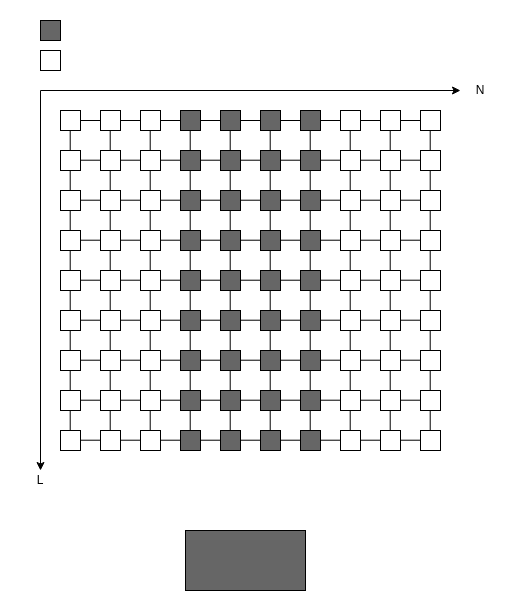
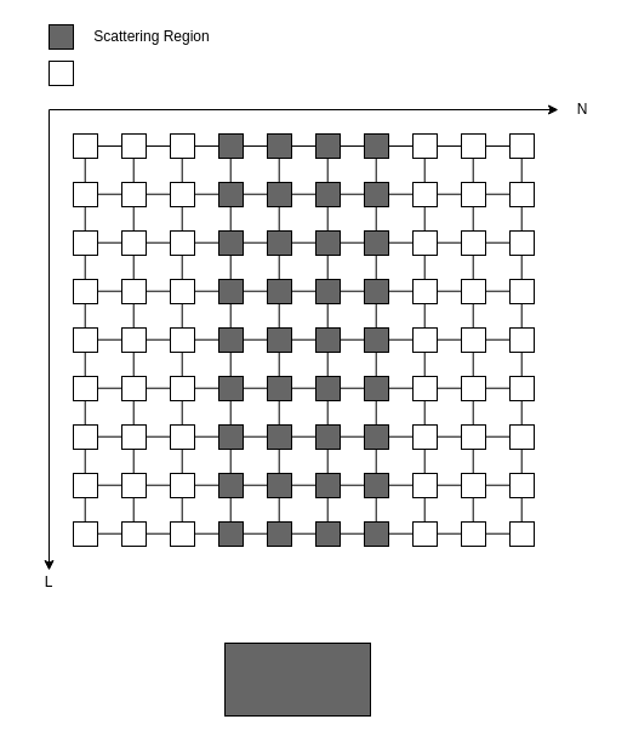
  <mxCell id="0" />
  <mxCell id="1" parent="0" />
  <mxCell id="2" value="" style="endArrow=none;html=1;" edge="1" parent="1"><mxGeometry width="50" height="50" relative="1" as="geometry"><mxPoint x="389.71" y="440" as="sourcePoint" /><mxPoint x="389.71" y="120" as="targetPoint" /></mxGeometry></mxCell>
  <mxCell id="3" value="" style="endArrow=none;html=1;" edge="1" parent="1"><mxGeometry width="50" height="50" relative="1" as="geometry"><mxPoint x="349.71" y="440" as="sourcePoint" /><mxPoint x="349.71" y="120" as="targetPoint" /></mxGeometry></mxCell>
  <mxCell id="4" value="" style="endArrow=none;html=1;" edge="1" parent="1"><mxGeometry width="50" height="50" relative="1" as="geometry"><mxPoint x="309.71" y="440" as="sourcePoint" /><mxPoint x="309.71" y="120" as="targetPoint" /></mxGeometry></mxCell>
  <mxCell id="5" value="" style="endArrow=none;html=1;" edge="1" parent="1"><mxGeometry width="50" height="50" relative="1" as="geometry"><mxPoint x="269.71" y="440" as="sourcePoint" /><mxPoint x="269.71" y="120" as="targetPoint" /></mxGeometry></mxCell>
  <mxCell id="6" value="" style="endArrow=none;html=1;" edge="1" parent="1"><mxGeometry width="50" height="50" relative="1" as="geometry"><mxPoint x="229.71" y="440" as="sourcePoint" /><mxPoint x="229.71" y="120" as="targetPoint" /></mxGeometry></mxCell>
  <mxCell id="7" value="" style="endArrow=none;html=1;" edge="1" parent="1"><mxGeometry width="50" height="50" relative="1" as="geometry"><mxPoint x="189.71" y="440" as="sourcePoint" /><mxPoint x="189.71" y="120" as="targetPoint" /></mxGeometry></mxCell>
  <mxCell id="8" value="" style="endArrow=none;html=1;" edge="1" parent="1"><mxGeometry width="50" height="50" relative="1" as="geometry"><mxPoint x="149.71" y="440" as="sourcePoint" /><mxPoint x="149.71" y="120" as="targetPoint" /></mxGeometry></mxCell>
  <mxCell id="9" value="" style="endArrow=none;html=1;" edge="1" parent="1"><mxGeometry width="50" height="50" relative="1" as="geometry"><mxPoint x="109.71" y="440" as="sourcePoint" /><mxPoint x="109.71" y="120" as="targetPoint" /></mxGeometry></mxCell>
  <mxCell id="10" value="" style="endArrow=none;html=1;" edge="1" parent="1"><mxGeometry width="50" height="50" relative="1" as="geometry"><mxPoint x="69.71" y="440" as="sourcePoint" /><mxPoint x="69.71" y="120" as="targetPoint" /></mxGeometry></mxCell>
  <mxCell id="11" value="" style="endArrow=none;html=1;" edge="1" parent="1"><mxGeometry width="50" height="50" relative="1" as="geometry"><mxPoint x="429.71" y="440" as="sourcePoint" /><mxPoint x="429.71" y="120" as="targetPoint" /></mxGeometry></mxCell>
  <mxCell id="12" value="" style="endArrow=none;html=1;" edge="1" parent="1"><mxGeometry width="50" height="50" relative="1" as="geometry"><mxPoint x="70" y="159.71" as="sourcePoint" /><mxPoint x="420" y="159.71" as="targetPoint" /></mxGeometry></mxCell>
  <mxCell id="13" value="" style="endArrow=none;html=1;" edge="1" parent="1"><mxGeometry width="50" height="50" relative="1" as="geometry"><mxPoint x="80" y="199.71" as="sourcePoint" /><mxPoint x="430" y="199.71" as="targetPoint" /></mxGeometry></mxCell>
  <mxCell id="14" value="" style="endArrow=none;html=1;" edge="1" parent="1"><mxGeometry width="50" height="50" relative="1" as="geometry"><mxPoint x="80" y="239.71" as="sourcePoint" /><mxPoint x="430" y="239.71" as="targetPoint" /></mxGeometry></mxCell>
  <mxCell id="15" value="" style="endArrow=none;html=1;" edge="1" parent="1"><mxGeometry width="50" height="50" relative="1" as="geometry"><mxPoint x="80" y="279.71" as="sourcePoint" /><mxPoint x="430" y="279.71" as="targetPoint" /></mxGeometry></mxCell>
  <mxCell id="16" value="" style="endArrow=none;html=1;" edge="1" parent="1"><mxGeometry width="50" height="50" relative="1" as="geometry"><mxPoint x="80" y="319.71" as="sourcePoint" /><mxPoint x="430" y="319.71" as="targetPoint" /></mxGeometry></mxCell>
  <mxCell id="17" value="" style="endArrow=none;html=1;" edge="1" parent="1"><mxGeometry width="50" height="50" relative="1" as="geometry"><mxPoint x="80" y="359.71" as="sourcePoint" /><mxPoint x="430" y="359.71" as="targetPoint" /></mxGeometry></mxCell>
  <mxCell id="18" value="" style="endArrow=none;html=1;" edge="1" parent="1"><mxGeometry width="50" height="50" relative="1" as="geometry"><mxPoint x="70" y="399.71" as="sourcePoint" /><mxPoint x="420" y="399.71" as="targetPoint" /></mxGeometry></mxCell>
  <mxCell id="19" value="" style="endArrow=none;html=1;" edge="1" parent="1"><mxGeometry width="50" height="50" relative="1" as="geometry"><mxPoint x="80" y="439.71" as="sourcePoint" /><mxPoint x="430" y="439.71" as="targetPoint" /></mxGeometry></mxCell>
  <mxCell id="20" value="" style="endArrow=none;html=1;" edge="1" parent="1" source="21"><mxGeometry width="50" height="50" relative="1" as="geometry"><mxPoint x="270" y="119.71" as="sourcePoint" /><mxPoint x="430" y="120" as="targetPoint" /></mxGeometry></mxCell>
  <mxCell id="21" value="" style="whiteSpace=wrap;html=1;aspect=fixed;" vertex="1" parent="1"><mxGeometry x="60" y="110" width="20" height="20" as="geometry" /></mxCell>
  <mxCell id="22" value="" style="whiteSpace=wrap;html=1;aspect=fixed;" vertex="1" parent="1"><mxGeometry x="60" y="150" width="20" height="20" as="geometry" /></mxCell>
  <mxCell id="23" value="" style="whiteSpace=wrap;html=1;aspect=fixed;" vertex="1" parent="1"><mxGeometry x="60" y="190" width="20" height="20" as="geometry" /></mxCell>
  <mxCell id="24" value="" style="whiteSpace=wrap;html=1;aspect=fixed;" vertex="1" parent="1"><mxGeometry x="60" y="230" width="20" height="20" as="geometry" /></mxCell>
  <mxCell id="25" value="" style="whiteSpace=wrap;html=1;aspect=fixed;" vertex="1" parent="1"><mxGeometry x="60" y="270" width="20" height="20" as="geometry" /></mxCell>
  <mxCell id="26" value="" style="whiteSpace=wrap;html=1;aspect=fixed;" vertex="1" parent="1"><mxGeometry x="60" y="310" width="20" height="20" as="geometry" /></mxCell>
  <mxCell id="27" value="" style="whiteSpace=wrap;html=1;aspect=fixed;" vertex="1" parent="1"><mxGeometry x="60" y="350" width="20" height="20" as="geometry" /></mxCell>
  <mxCell id="28" value="" style="whiteSpace=wrap;html=1;aspect=fixed;" vertex="1" parent="1"><mxGeometry x="60" y="390" width="20" height="20" as="geometry" /></mxCell>
  <mxCell id="29" value="" style="whiteSpace=wrap;html=1;aspect=fixed;" vertex="1" parent="1"><mxGeometry x="60" y="430" width="20" height="20" as="geometry" /></mxCell>
  <mxCell id="30" value="" style="whiteSpace=wrap;html=1;aspect=fixed;" vertex="1" parent="1"><mxGeometry x="100" y="110" width="20" height="20" as="geometry" /></mxCell>
  <mxCell id="31" value="" style="whiteSpace=wrap;html=1;aspect=fixed;" vertex="1" parent="1"><mxGeometry x="100" y="150" width="20" height="20" as="geometry" /></mxCell>
  <mxCell id="32" value="" style="whiteSpace=wrap;html=1;aspect=fixed;" vertex="1" parent="1"><mxGeometry x="100" y="190" width="20" height="20" as="geometry" /></mxCell>
  <mxCell id="33" value="" style="whiteSpace=wrap;html=1;aspect=fixed;" vertex="1" parent="1"><mxGeometry x="100" y="230" width="20" height="20" as="geometry" /></mxCell>
  <mxCell id="34" value="" style="whiteSpace=wrap;html=1;aspect=fixed;" vertex="1" parent="1"><mxGeometry x="100" y="270" width="20" height="20" as="geometry" /></mxCell>
  <mxCell id="35" value="" style="whiteSpace=wrap;html=1;aspect=fixed;" vertex="1" parent="1"><mxGeometry x="100" y="310" width="20" height="20" as="geometry" /></mxCell>
  <mxCell id="36" value="" style="whiteSpace=wrap;html=1;aspect=fixed;" vertex="1" parent="1"><mxGeometry x="100" y="350" width="20" height="20" as="geometry" /></mxCell>
  <mxCell id="37" value="" style="whiteSpace=wrap;html=1;aspect=fixed;" vertex="1" parent="1"><mxGeometry x="100" y="390" width="20" height="20" as="geometry" /></mxCell>
  <mxCell id="38" value="" style="whiteSpace=wrap;html=1;aspect=fixed;" vertex="1" parent="1"><mxGeometry x="100" y="430" width="20" height="20" as="geometry" /></mxCell>
  <mxCell id="39" value="" style="whiteSpace=wrap;html=1;aspect=fixed;" vertex="1" parent="1"><mxGeometry x="140" y="110" width="20" height="20" as="geometry" /></mxCell>
  <mxCell id="40" value="" style="whiteSpace=wrap;html=1;aspect=fixed;" vertex="1" parent="1"><mxGeometry x="140" y="150" width="20" height="20" as="geometry" /></mxCell>
  <mxCell id="41" value="" style="whiteSpace=wrap;html=1;aspect=fixed;" vertex="1" parent="1"><mxGeometry x="140" y="190" width="20" height="20" as="geometry" /></mxCell>
  <mxCell id="42" value="" style="whiteSpace=wrap;html=1;aspect=fixed;" vertex="1" parent="1"><mxGeometry x="140" y="230" width="20" height="20" as="geometry" /></mxCell>
  <mxCell id="43" value="" style="whiteSpace=wrap;html=1;aspect=fixed;" vertex="1" parent="1"><mxGeometry x="140" y="270" width="20" height="20" as="geometry" /></mxCell>
  <mxCell id="44" value="" style="whiteSpace=wrap;html=1;aspect=fixed;" vertex="1" parent="1"><mxGeometry x="140" y="310" width="20" height="20" as="geometry" /></mxCell>
  <mxCell id="45" value="" style="whiteSpace=wrap;html=1;aspect=fixed;" vertex="1" parent="1"><mxGeometry x="140" y="350" width="20" height="20" as="geometry" /></mxCell>
  <mxCell id="46" value="" style="whiteSpace=wrap;html=1;aspect=fixed;" vertex="1" parent="1"><mxGeometry x="140" y="390" width="20" height="20" as="geometry" /></mxCell>
  <mxCell id="47" value="" style="whiteSpace=wrap;html=1;aspect=fixed;" vertex="1" parent="1"><mxGeometry x="140" y="430" width="20" height="20" as="geometry" /></mxCell>
  <mxCell id="48" value="" style="whiteSpace=wrap;html=1;aspect=fixed;fillColor=#666666;" vertex="1" parent="1"><mxGeometry x="180" y="110" width="20" height="20" as="geometry" /></mxCell>
  <mxCell id="49" value="" style="whiteSpace=wrap;html=1;aspect=fixed;fillColor=#666666;" vertex="1" parent="1"><mxGeometry x="180" y="150" width="20" height="20" as="geometry" /></mxCell>
  <mxCell id="50" value="" style="whiteSpace=wrap;html=1;aspect=fixed;fillColor=#666666;" vertex="1" parent="1"><mxGeometry x="180" y="190" width="20" height="20" as="geometry" /></mxCell>
  <mxCell id="51" value="" style="whiteSpace=wrap;html=1;aspect=fixed;fillColor=#666666;" vertex="1" parent="1"><mxGeometry x="180" y="230" width="20" height="20" as="geometry" /></mxCell>
  <mxCell id="52" value="" style="whiteSpace=wrap;html=1;aspect=fixed;fillColor=#666666;" vertex="1" parent="1"><mxGeometry x="180" y="270" width="20" height="20" as="geometry" /></mxCell>
  <mxCell id="53" value="" style="whiteSpace=wrap;html=1;aspect=fixed;fillColor=#666666;" vertex="1" parent="1"><mxGeometry x="180" y="310" width="20" height="20" as="geometry" /></mxCell>
  <mxCell id="54" value="" style="whiteSpace=wrap;html=1;aspect=fixed;fillColor=#666666;" vertex="1" parent="1"><mxGeometry x="180" y="350" width="20" height="20" as="geometry" /></mxCell>
  <mxCell id="55" value="" style="whiteSpace=wrap;html=1;aspect=fixed;fillColor=#666666;" vertex="1" parent="1"><mxGeometry x="180" y="390" width="20" height="20" as="geometry" /></mxCell>
  <mxCell id="56" value="" style="whiteSpace=wrap;html=1;aspect=fixed;fillColor=#666666;" vertex="1" parent="1"><mxGeometry x="180" y="430" width="20" height="20" as="geometry" /></mxCell>
  <mxCell id="57" value="" style="whiteSpace=wrap;html=1;aspect=fixed;fillColor=#666666;" vertex="1" parent="1"><mxGeometry x="220" y="110" width="20" height="20" as="geometry" /></mxCell>
  <mxCell id="58" value="" style="whiteSpace=wrap;html=1;aspect=fixed;fillColor=#666666;" vertex="1" parent="1"><mxGeometry x="220" y="150" width="20" height="20" as="geometry" /></mxCell>
  <mxCell id="59" value="" style="whiteSpace=wrap;html=1;aspect=fixed;fillColor=#666666;" vertex="1" parent="1"><mxGeometry x="220" y="190" width="20" height="20" as="geometry" /></mxCell>
  <mxCell id="60" value="" style="whiteSpace=wrap;html=1;aspect=fixed;fillColor=#666666;" vertex="1" parent="1"><mxGeometry x="220" y="230" width="20" height="20" as="geometry" /></mxCell>
  <mxCell id="61" value="" style="whiteSpace=wrap;html=1;aspect=fixed;fillColor=#666666;" vertex="1" parent="1"><mxGeometry x="220" y="270" width="20" height="20" as="geometry" /></mxCell>
  <mxCell id="62" value="" style="whiteSpace=wrap;html=1;aspect=fixed;fillColor=#666666;" vertex="1" parent="1"><mxGeometry x="220" y="310" width="20" height="20" as="geometry" /></mxCell>
  <mxCell id="63" value="" style="whiteSpace=wrap;html=1;aspect=fixed;fillColor=#666666;" vertex="1" parent="1"><mxGeometry x="220" y="350" width="20" height="20" as="geometry" /></mxCell>
  <mxCell id="64" value="" style="whiteSpace=wrap;html=1;aspect=fixed;fillColor=#666666;" vertex="1" parent="1"><mxGeometry x="220" y="390" width="20" height="20" as="geometry" /></mxCell>
  <mxCell id="65" value="" style="whiteSpace=wrap;html=1;aspect=fixed;fillColor=#666666;" vertex="1" parent="1"><mxGeometry x="220" y="430" width="20" height="20" as="geometry" /></mxCell>
  <mxCell id="66" value="" style="whiteSpace=wrap;html=1;aspect=fixed;fillColor=#666666;" vertex="1" parent="1"><mxGeometry x="260" y="110" width="20" height="20" as="geometry" /></mxCell>
  <mxCell id="67" value="" style="whiteSpace=wrap;html=1;aspect=fixed;fillColor=#666666;" vertex="1" parent="1"><mxGeometry x="260" y="150" width="20" height="20" as="geometry" /></mxCell>
  <mxCell id="68" value="" style="whiteSpace=wrap;html=1;aspect=fixed;fillColor=#666666;" vertex="1" parent="1"><mxGeometry x="260" y="190" width="20" height="20" as="geometry" /></mxCell>
  <mxCell id="69" value="" style="whiteSpace=wrap;html=1;aspect=fixed;fillColor=#666666;" vertex="1" parent="1"><mxGeometry x="260" y="230" width="20" height="20" as="geometry" /></mxCell>
  <mxCell id="70" value="" style="whiteSpace=wrap;html=1;aspect=fixed;fillColor=#666666;" vertex="1" parent="1"><mxGeometry x="260" y="270" width="20" height="20" as="geometry" /></mxCell>
  <mxCell id="71" value="" style="whiteSpace=wrap;html=1;aspect=fixed;fillColor=#666666;" vertex="1" parent="1"><mxGeometry x="260" y="310" width="20" height="20" as="geometry" /></mxCell>
  <mxCell id="72" value="" style="whiteSpace=wrap;html=1;aspect=fixed;fillColor=#666666;" vertex="1" parent="1"><mxGeometry x="260" y="350" width="20" height="20" as="geometry" /></mxCell>
  <mxCell id="73" value="" style="whiteSpace=wrap;html=1;aspect=fixed;fillColor=#666666;" vertex="1" parent="1"><mxGeometry x="260" y="390" width="20" height="20" as="geometry" /></mxCell>
  <mxCell id="74" value="" style="whiteSpace=wrap;html=1;aspect=fixed;fillColor=#666666;" vertex="1" parent="1"><mxGeometry x="260" y="430" width="20" height="20" as="geometry" /></mxCell>
  <mxCell id="75" value="" style="whiteSpace=wrap;html=1;aspect=fixed;fillColor=#666666;" vertex="1" parent="1"><mxGeometry x="300" y="110" width="20" height="20" as="geometry" /></mxCell>
  <mxCell id="76" value="" style="whiteSpace=wrap;html=1;aspect=fixed;fillColor=#666666;" vertex="1" parent="1"><mxGeometry x="300" y="150" width="20" height="20" as="geometry" /></mxCell>
  <mxCell id="77" value="" style="whiteSpace=wrap;html=1;aspect=fixed;fillColor=#666666;" vertex="1" parent="1"><mxGeometry x="300" y="190" width="20" height="20" as="geometry" /></mxCell>
  <mxCell id="78" value="" style="whiteSpace=wrap;html=1;aspect=fixed;fillColor=#666666;" vertex="1" parent="1"><mxGeometry x="300" y="230" width="20" height="20" as="geometry" /></mxCell>
  <mxCell id="79" value="" style="whiteSpace=wrap;html=1;aspect=fixed;fillColor=#666666;" vertex="1" parent="1"><mxGeometry x="300" y="270" width="20" height="20" as="geometry" /></mxCell>
  <mxCell id="80" value="" style="whiteSpace=wrap;html=1;aspect=fixed;fillColor=#666666;" vertex="1" parent="1"><mxGeometry x="300" y="310" width="20" height="20" as="geometry" /></mxCell>
  <mxCell id="81" value="" style="whiteSpace=wrap;html=1;aspect=fixed;fillColor=#666666;" vertex="1" parent="1"><mxGeometry x="300" y="350" width="20" height="20" as="geometry" /></mxCell>
  <mxCell id="82" value="" style="whiteSpace=wrap;html=1;aspect=fixed;fillColor=#666666;" vertex="1" parent="1"><mxGeometry x="300" y="390" width="20" height="20" as="geometry" /></mxCell>
  <mxCell id="83" value="" style="whiteSpace=wrap;html=1;aspect=fixed;fillColor=#666666;" vertex="1" parent="1"><mxGeometry x="300" y="430" width="20" height="20" as="geometry" /></mxCell>
  <mxCell id="84" value="" style="whiteSpace=wrap;html=1;aspect=fixed;" vertex="1" parent="1"><mxGeometry x="340" y="110" width="20" height="20" as="geometry" /></mxCell>
  <mxCell id="85" value="" style="whiteSpace=wrap;html=1;aspect=fixed;" vertex="1" parent="1"><mxGeometry x="340" y="150" width="20" height="20" as="geometry" /></mxCell>
  <mxCell id="86" value="" style="whiteSpace=wrap;html=1;aspect=fixed;" vertex="1" parent="1"><mxGeometry x="340" y="190" width="20" height="20" as="geometry" /></mxCell>
  <mxCell id="87" value="" style="whiteSpace=wrap;html=1;aspect=fixed;" vertex="1" parent="1"><mxGeometry x="340" y="230" width="20" height="20" as="geometry" /></mxCell>
  <mxCell id="88" value="" style="whiteSpace=wrap;html=1;aspect=fixed;" vertex="1" parent="1"><mxGeometry x="340" y="270" width="20" height="20" as="geometry" /></mxCell>
  <mxCell id="89" value="" style="whiteSpace=wrap;html=1;aspect=fixed;" vertex="1" parent="1"><mxGeometry x="340" y="310" width="20" height="20" as="geometry" /></mxCell>
  <mxCell id="90" value="" style="whiteSpace=wrap;html=1;aspect=fixed;" vertex="1" parent="1"><mxGeometry x="340" y="350" width="20" height="20" as="geometry" /></mxCell>
  <mxCell id="91" value="" style="whiteSpace=wrap;html=1;aspect=fixed;" vertex="1" parent="1"><mxGeometry x="340" y="390" width="20" height="20" as="geometry" /></mxCell>
  <mxCell id="92" value="" style="whiteSpace=wrap;html=1;aspect=fixed;" vertex="1" parent="1"><mxGeometry x="340" y="430" width="20" height="20" as="geometry" /></mxCell>
  <mxCell id="93" value="" style="whiteSpace=wrap;html=1;aspect=fixed;" vertex="1" parent="1"><mxGeometry x="380" y="110" width="20" height="20" as="geometry" /></mxCell>
  <mxCell id="94" value="" style="whiteSpace=wrap;html=1;aspect=fixed;" vertex="1" parent="1"><mxGeometry x="380" y="150" width="20" height="20" as="geometry" /></mxCell>
  <mxCell id="95" value="" style="whiteSpace=wrap;html=1;aspect=fixed;" vertex="1" parent="1"><mxGeometry x="380" y="190" width="20" height="20" as="geometry" /></mxCell>
  <mxCell id="96" value="" style="whiteSpace=wrap;html=1;aspect=fixed;" vertex="1" parent="1"><mxGeometry x="380" y="230" width="20" height="20" as="geometry" /></mxCell>
  <mxCell id="97" value="" style="whiteSpace=wrap;html=1;aspect=fixed;" vertex="1" parent="1"><mxGeometry x="380" y="270" width="20" height="20" as="geometry" /></mxCell>
  <mxCell id="98" value="" style="whiteSpace=wrap;html=1;aspect=fixed;" vertex="1" parent="1"><mxGeometry x="380" y="310" width="20" height="20" as="geometry" /></mxCell>
  <mxCell id="99" value="" style="whiteSpace=wrap;html=1;aspect=fixed;" vertex="1" parent="1"><mxGeometry x="380" y="350" width="20" height="20" as="geometry" /></mxCell>
  <mxCell id="100" value="" style="whiteSpace=wrap;html=1;aspect=fixed;" vertex="1" parent="1"><mxGeometry x="380" y="390" width="20" height="20" as="geometry" /></mxCell>
  <mxCell id="101" value="" style="whiteSpace=wrap;html=1;aspect=fixed;" vertex="1" parent="1"><mxGeometry x="380" y="430" width="20" height="20" as="geometry" /></mxCell>
  <mxCell id="102" value="" style="whiteSpace=wrap;html=1;aspect=fixed;" vertex="1" parent="1"><mxGeometry x="420" y="110" width="20" height="20" as="geometry" /></mxCell>
  <mxCell id="103" value="" style="whiteSpace=wrap;html=1;aspect=fixed;" vertex="1" parent="1"><mxGeometry x="420" y="150" width="20" height="20" as="geometry" /></mxCell>
  <mxCell id="104" value="" style="whiteSpace=wrap;html=1;aspect=fixed;" vertex="1" parent="1"><mxGeometry x="420" y="190" width="20" height="20" as="geometry" /></mxCell>
  <mxCell id="105" value="" style="whiteSpace=wrap;html=1;aspect=fixed;" vertex="1" parent="1"><mxGeometry x="420" y="230" width="20" height="20" as="geometry" /></mxCell>
  <mxCell id="106" value="" style="whiteSpace=wrap;html=1;aspect=fixed;" vertex="1" parent="1"><mxGeometry x="420" y="270" width="20" height="20" as="geometry" /></mxCell>
  <mxCell id="107" value="" style="whiteSpace=wrap;html=1;aspect=fixed;" vertex="1" parent="1"><mxGeometry x="420" y="310" width="20" height="20" as="geometry" /></mxCell>
  <mxCell id="108" value="" style="whiteSpace=wrap;html=1;aspect=fixed;" vertex="1" parent="1"><mxGeometry x="420" y="350" width="20" height="20" as="geometry" /></mxCell>
  <mxCell id="109" value="" style="whiteSpace=wrap;html=1;aspect=fixed;" vertex="1" parent="1"><mxGeometry x="420" y="390" width="20" height="20" as="geometry" /></mxCell>
  <mxCell id="110" value="" style="whiteSpace=wrap;html=1;aspect=fixed;" vertex="1" parent="1"><mxGeometry x="420" y="430" width="20" height="20" as="geometry" /></mxCell>
  <mxCell id="111" value="" style="endArrow=classic;html=1;" edge="1" parent="1"><mxGeometry width="50" height="50" relative="1" as="geometry"><mxPoint x="40" y="90" as="sourcePoint" /><mxPoint x="460" y="90" as="targetPoint" /></mxGeometry></mxCell>
  <mxCell id="112" value="" style="endArrow=classic;html=1;" edge="1" parent="1"><mxGeometry width="50" height="50" relative="1" as="geometry"><mxPoint x="40" y="90" as="sourcePoint" /><mxPoint x="40" y="470" as="targetPoint" /></mxGeometry></mxCell>
  <mxCell id="113" value="&lt;div&gt;N&lt;/div&gt;" style="text;html=1;strokeColor=none;fillColor=none;align=center;verticalAlign=middle;whiteSpace=wrap;rounded=0;" vertex="1" parent="1"><mxGeometry x="460" y="80" width="40" height="20" as="geometry" /></mxCell>
  <mxCell id="114" value="L" style="text;html=1;strokeColor=none;fillColor=none;align=center;verticalAlign=middle;whiteSpace=wrap;rounded=0;" vertex="1" parent="1"><mxGeometry x="20" y="470" width="40" height="20" as="geometry" /></mxCell>
  <mxCell id="115" value="" style="whiteSpace=wrap;html=1;aspect=fixed;fillColor=#666666;" vertex="1" parent="1"><mxGeometry x="40" y="20" width="20" height="20" as="geometry" /></mxCell>
  <mxCell id="116" value="" style="whiteSpace=wrap;html=1;aspect=fixed;" vertex="1" parent="1"><mxGeometry x="40" y="50" width="20" height="20" as="geometry" /></mxCell>
+ <mxCell id="117" value="Scattering Region" style="text;html=1;strokeColor=none;fillColor=none;align=center;verticalAlign=middle;whiteSpace=wrap;rounded=0;" vertex="1" parent="1"><mxGeometry x="70" y="20" width="110" height="20" as="geometry" /></mxCell>
  <mxCell id="118" value="" style="rounded=0;whiteSpace=wrap;html=1;fillColor=#666666;" vertex="1" parent="1"><mxGeometry x="185" y="530" width="120" height="60" as="geometry" /></mxCell>
